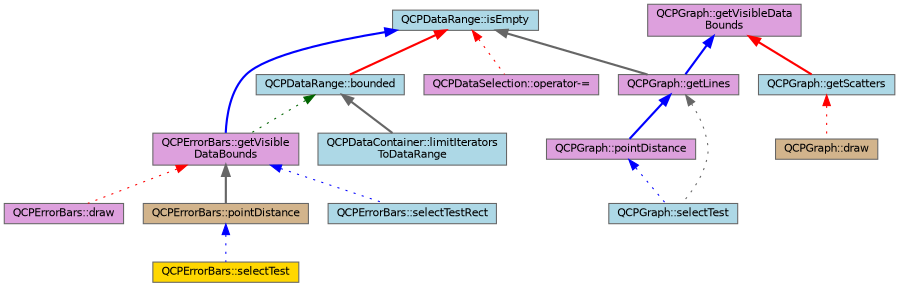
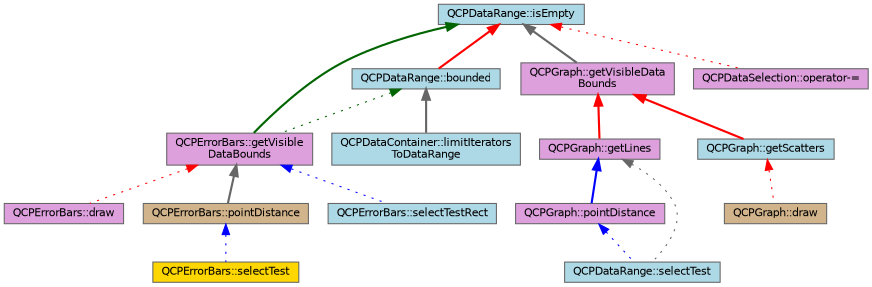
  digraph {
    rankdir=TB
    node [color=grey40 fillcolor=lightblue fontname=Helvetica fontsize=10 shape=box style=filled]
    edge [color=red dir=back fontname=Helvetica fontsize=10 labelfontname=Helvetica labelfontsize=10 style=bold]
    n1 [color=gray40 fontcolor=black height=0.2 label="QCPDataRange::isEmpty" width=0.4]
    n2 [height=0.2 label="QCPDataRange::bounded" width=0.4]
    n3 [fillcolor=plum height=0.2 label="QCPErrorBars::getVisible\lDataBounds" width=0.4]
    n4 [fillcolor=plum height=0.2 label="QCPGraph::getVisibleData\lBounds" width=0.4]
    n5 [fillcolor=plum height=0.2 label="QCPDataSelection::operator-=" width=0.4]
    n6 [height=0.2 label="QCPDataContainer::limitIterators\lToDataRange" width=0.4]
    n7 [fillcolor=plum height=0.2 label="QCPErrorBars::draw" width=0.4]
    n8 [fillcolor=tan height=0.2 label="QCPErrorBars::pointDistance" width=0.4]
    n9 [height=0.2 label="QCPErrorBars::selectTestRect" width=0.4]
    n10 [fillcolor=plum height=0.2 label="QCPGraph::getLines" width=0.4]
    n11 [height=0.2 label="QCPGraph::getScatters" width=0.4]
    n12 [fillcolor=gold height=0.2 label="QCPErrorBars::selectTest" width=0.4]
    n13 [fillcolor=plum height=0.2 label="QCPGraph::pointDistance" width=0.4]
-   n14 [height=0.2 label="QCPGraph::selectTest" width=0.4]
+   n14 [height=0.2 label="QCPDataRange::selectTest" width=0.4]
    n15 [fillcolor=tan height=0.2 label="QCPGraph::draw" width=0.4]
    n1 -> n2
-   n1 -> n3 [color=blue]
-   n1 -> n10 [color=gray40]
+   n1 -> n3 [color=darkgreen]
+   n1 -> n4 [color=gray40]
    n1 -> n5 [style=dotted]
    n2 -> n3 [color=darkgreen style=dotted]
    n2 -> n6 [color=gray40]
    n3 -> n7 [style=dotted]
    n3 -> n8 [color=gray40]
    n3 -> n9 [color=blue style=dotted]
-   n4 -> n10 [color=blue]
+   n4 -> n10
    n4 -> n11
    n8 -> n12 [color=blue style=dotted]
    n10 -> n13 [color=blue]
    n10 -> n14 [color=gray40 style=dotted]
    n11 -> n15 [style=dotted]
    n13 -> n14 [color=blue style=dotted]
  }
